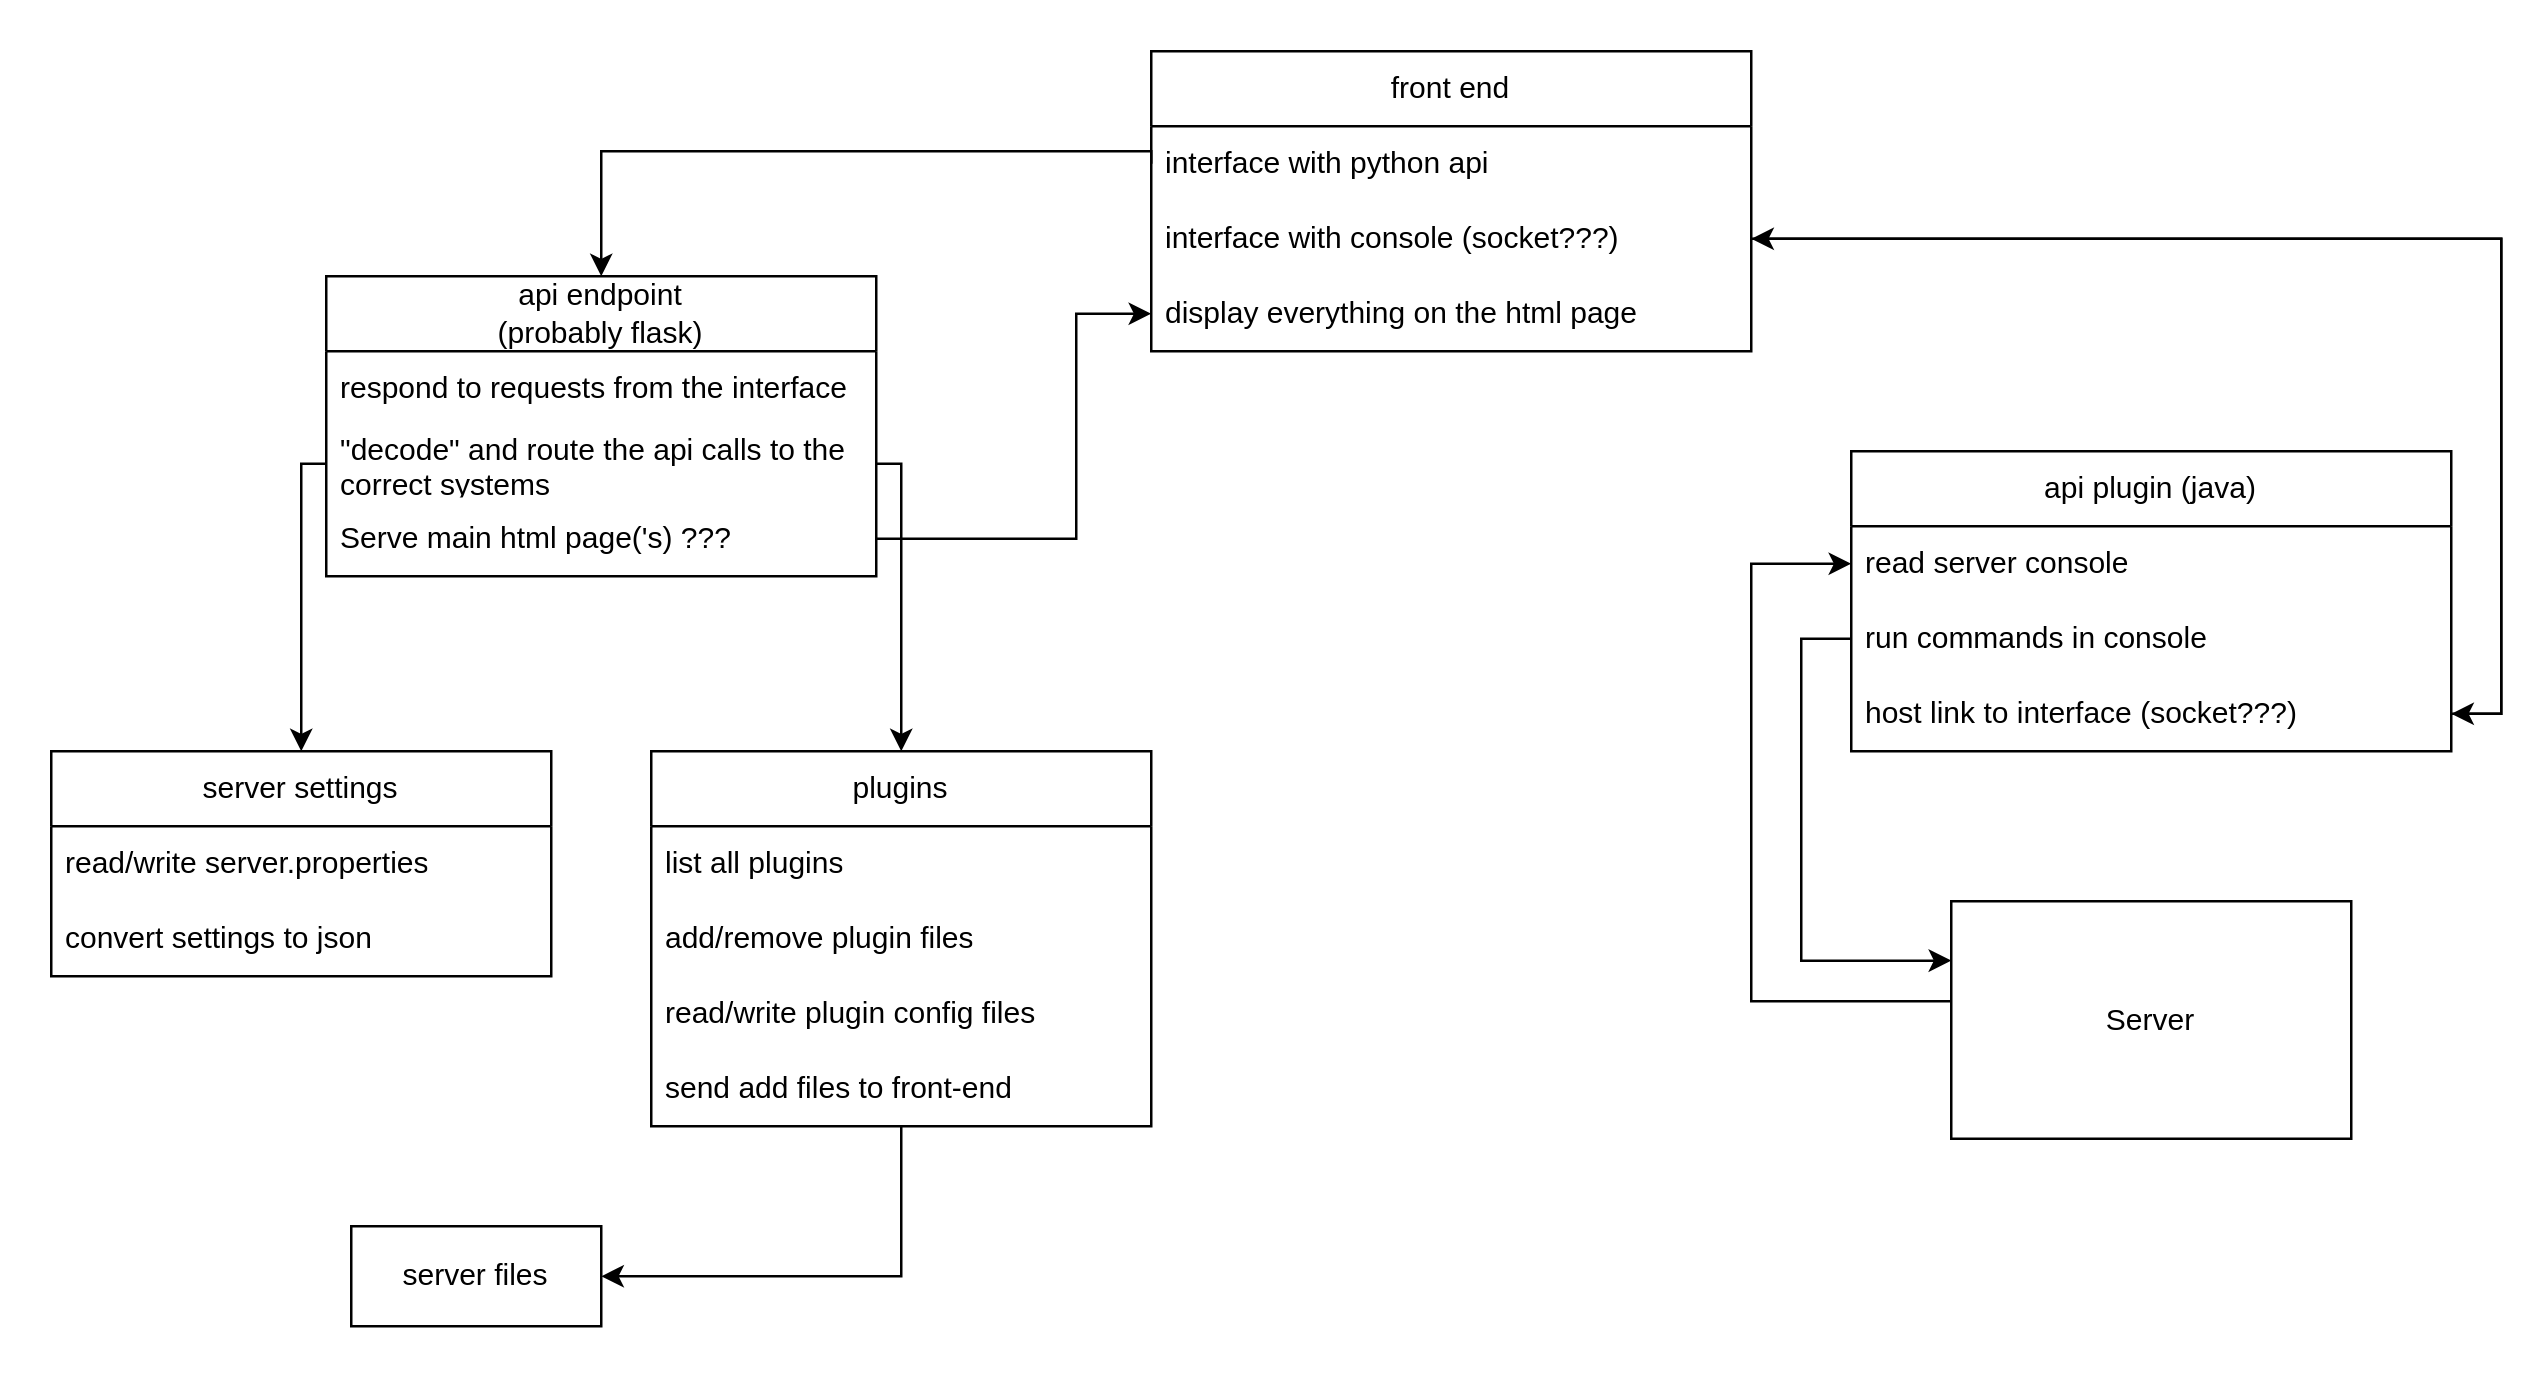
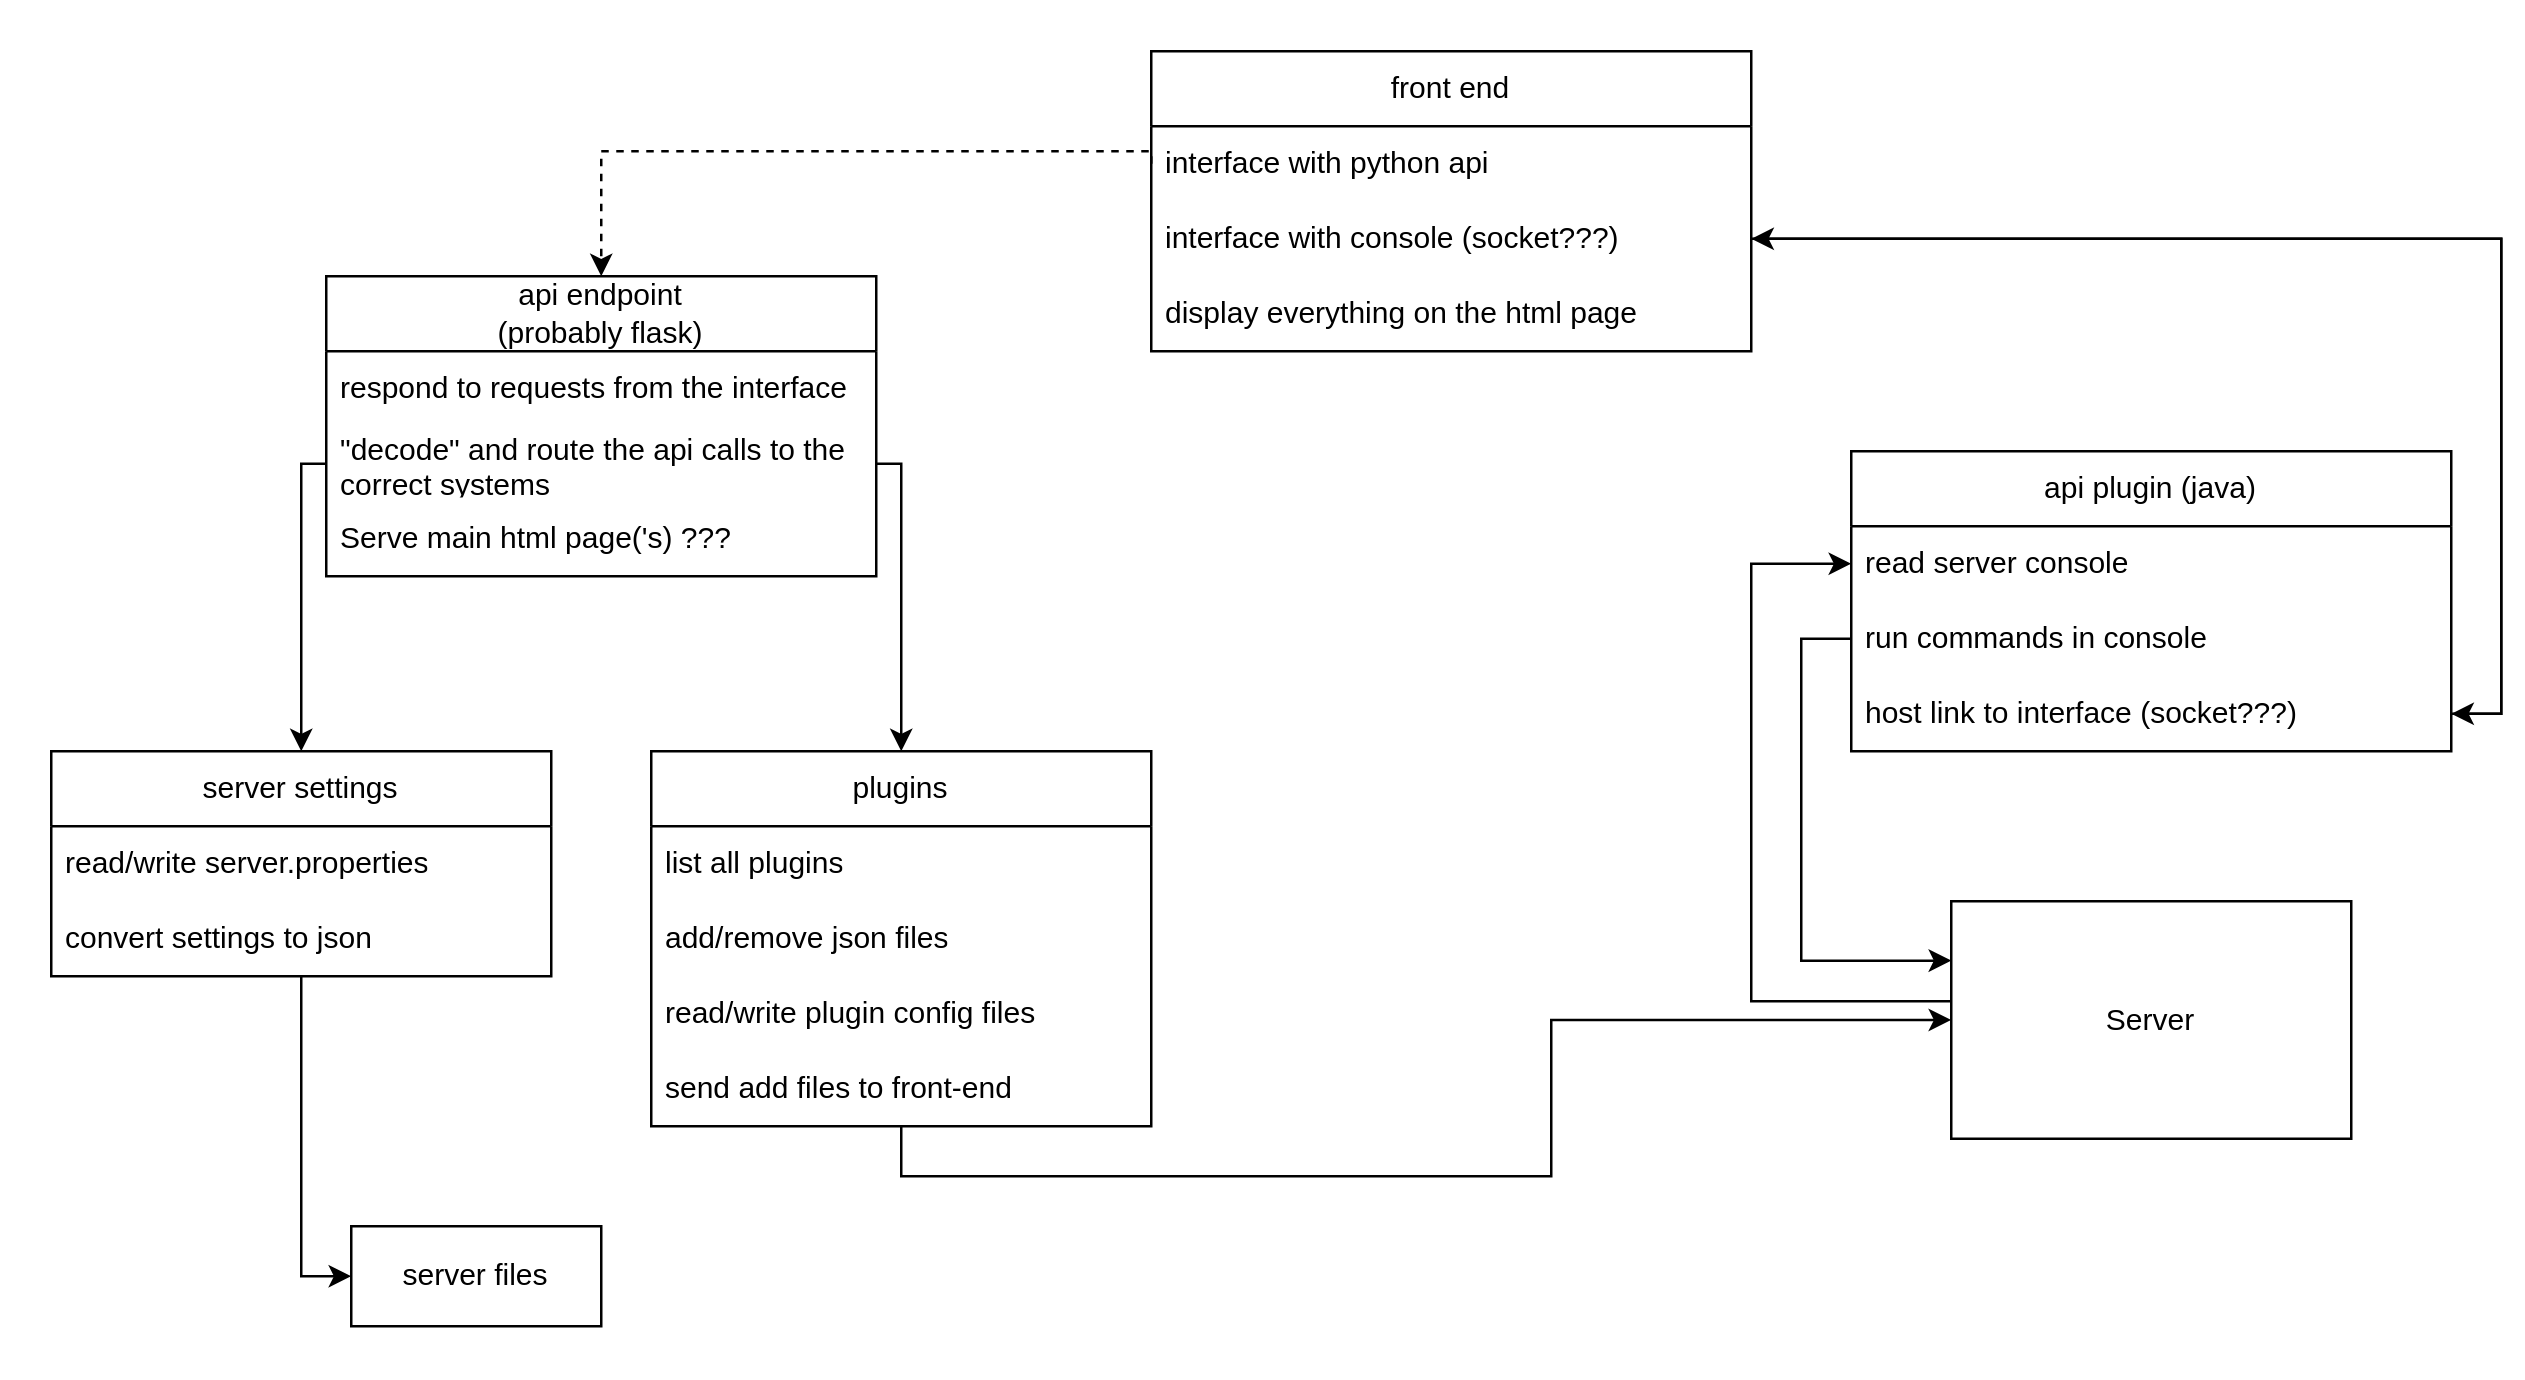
  <mxCell id="0" />
  <mxCell id="1" parent="0" />
  <mxCell id="2" value="api endpoint&lt;br&gt;(probably flask)" style="swimlane;fontStyle=0;childLayout=stackLayout;horizontal=1;startSize=30;horizontalStack=0;resizeParent=1;resizeParentMax=0;resizeLast=0;collapsible=1;marginBottom=0;whiteSpace=wrap;html=1;" vertex="1" parent="1"><mxGeometry x="130" y="110" width="220" height="120" as="geometry" /></mxCell>
  <mxCell id="3" value="respond to requests from the interface " style="text;strokeColor=none;fillColor=none;align=left;verticalAlign=middle;spacingLeft=4;spacingRight=4;overflow=hidden;points=[[0,0.5],[1,0.5]];portConstraint=eastwest;rotatable=0;whiteSpace=wrap;html=1;" vertex="1" parent="2"><mxGeometry y="30" width="220" height="30" as="geometry" /></mxCell>
  <mxCell id="4" value="&quot;decode&quot; and route the api calls to the correct systems" style="text;strokeColor=none;fillColor=none;align=left;verticalAlign=middle;spacingLeft=4;spacingRight=4;overflow=hidden;points=[[0,0.5],[1,0.5]];portConstraint=eastwest;rotatable=0;whiteSpace=wrap;html=1;" vertex="1" parent="2"><mxGeometry y="60" width="220" height="30" as="geometry" /></mxCell>
  <mxCell id="5" value="Serve main html page('s) ???" style="text;strokeColor=none;fillColor=none;align=left;verticalAlign=middle;spacingLeft=4;spacingRight=4;overflow=hidden;points=[[0,0.5],[1,0.5]];portConstraint=eastwest;rotatable=0;whiteSpace=wrap;html=1;" vertex="1" parent="2"><mxGeometry y="90" width="220" height="30" as="geometry" /></mxCell>
+ <mxCell id="6" style="edgeStyle=orthogonalEdgeStyle;rounded=0;orthogonalLoop=1;jettySize=auto;html=1;exitX=0.5;exitY=1;exitDx=0;exitDy=0;entryX=0;entryY=0.5;entryDx=0;entryDy=0;" edge="1" parent="1" source="7" target="33"><mxGeometry relative="1" as="geometry" /></mxCell>
  <mxCell id="7" value="server settings" style="swimlane;fontStyle=0;childLayout=stackLayout;horizontal=1;startSize=30;horizontalStack=0;resizeParent=1;resizeParentMax=0;resizeLast=0;collapsible=1;marginBottom=0;whiteSpace=wrap;html=1;" vertex="1" parent="1"><mxGeometry x="20" y="300" width="200" height="90" as="geometry" /></mxCell>
  <mxCell id="8" value="read/write server.properties" style="text;strokeColor=none;fillColor=none;align=left;verticalAlign=middle;spacingLeft=4;spacingRight=4;overflow=hidden;points=[[0,0.5],[1,0.5]];portConstraint=eastwest;rotatable=0;whiteSpace=wrap;html=1;" vertex="1" parent="7"><mxGeometry y="30" width="200" height="30" as="geometry" /></mxCell>
  <mxCell id="9" value="convert settings to json" style="text;strokeColor=none;fillColor=none;align=left;verticalAlign=middle;spacingLeft=4;spacingRight=4;overflow=hidden;points=[[0,0.5],[1,0.5]];portConstraint=eastwest;rotatable=0;whiteSpace=wrap;html=1;" vertex="1" parent="7"><mxGeometry y="60" width="200" height="30" as="geometry" /></mxCell>
- <mxCell id="10" style="edgeStyle=orthogonalEdgeStyle;rounded=0;orthogonalLoop=1;jettySize=auto;html=1;exitX=0.5;exitY=1;exitDx=0;exitDy=0;entryX=1;entryY=0.5;entryDx=0;entryDy=0;" edge="1" parent="1" source="11" target="33"><mxGeometry relative="1" as="geometry" /></mxCell>
+ <mxCell id="10" style="edgeStyle=orthogonalEdgeStyle;rounded=0;orthogonalLoop=1;jettySize=auto;html=1;exitX=0.5;exitY=1;exitDx=0;exitDy=0;" edge="1" parent="1" source="11" target="25"><mxGeometry relative="1" as="geometry" /></mxCell>
  <mxCell id="11" value="plugins" style="swimlane;fontStyle=0;childLayout=stackLayout;horizontal=1;startSize=30;horizontalStack=0;resizeParent=1;resizeParentMax=0;resizeLast=0;collapsible=1;marginBottom=0;whiteSpace=wrap;html=1;" vertex="1" parent="1"><mxGeometry x="260" y="300" width="200" height="150" as="geometry" /></mxCell>
  <mxCell id="12" value="list all plugins" style="text;strokeColor=none;fillColor=none;align=left;verticalAlign=middle;spacingLeft=4;spacingRight=4;overflow=hidden;points=[[0,0.5],[1,0.5]];portConstraint=eastwest;rotatable=0;whiteSpace=wrap;html=1;" vertex="1" parent="11"><mxGeometry y="30" width="200" height="30" as="geometry" /></mxCell>
- <mxCell id="13" value="add/remove plugin files" style="text;strokeColor=none;fillColor=none;align=left;verticalAlign=middle;spacingLeft=4;spacingRight=4;overflow=hidden;points=[[0,0.5],[1,0.5]];portConstraint=eastwest;rotatable=0;whiteSpace=wrap;html=1;" vertex="1" parent="11"><mxGeometry y="60" width="200" height="30" as="geometry" /></mxCell>
+ <mxCell id="13" value="add/remove json files" style="text;strokeColor=none;fillColor=none;align=left;verticalAlign=middle;spacingLeft=4;spacingRight=4;overflow=hidden;points=[[0,0.5],[1,0.5]];portConstraint=eastwest;rotatable=0;whiteSpace=wrap;html=1;" vertex="1" parent="11"><mxGeometry y="60" width="200" height="30" as="geometry" /></mxCell>
  <mxCell id="14" value="read/write plugin config files" style="text;strokeColor=none;fillColor=none;align=left;verticalAlign=middle;spacingLeft=4;spacingRight=4;overflow=hidden;points=[[0,0.5],[1,0.5]];portConstraint=eastwest;rotatable=0;whiteSpace=wrap;html=1;" vertex="1" parent="11"><mxGeometry y="90" width="200" height="30" as="geometry" /></mxCell>
  <mxCell id="15" value="send add files to front-end" style="text;strokeColor=none;fillColor=none;align=left;verticalAlign=middle;spacingLeft=4;spacingRight=4;overflow=hidden;points=[[0,0.5],[1,0.5]];portConstraint=eastwest;rotatable=0;whiteSpace=wrap;html=1;" vertex="1" parent="11"><mxGeometry y="120" width="200" height="30" as="geometry" /></mxCell>
  <mxCell id="16" value="front end " style="swimlane;fontStyle=0;childLayout=stackLayout;horizontal=1;startSize=30;horizontalStack=0;resizeParent=1;resizeParentMax=0;resizeLast=0;collapsible=1;marginBottom=0;whiteSpace=wrap;html=1;" vertex="1" parent="1"><mxGeometry x="460" y="20" width="240" height="120" as="geometry" /></mxCell>
  <mxCell id="17" value="interface with python api" style="text;strokeColor=none;fillColor=none;align=left;verticalAlign=middle;spacingLeft=4;spacingRight=4;overflow=hidden;points=[[0,0.5],[1,0.5]];portConstraint=eastwest;rotatable=0;whiteSpace=wrap;html=1;" vertex="1" parent="16"><mxGeometry y="30" width="240" height="30" as="geometry" /></mxCell>
  <mxCell id="18" value="interface with console (socket???)" style="text;strokeColor=none;fillColor=none;align=left;verticalAlign=middle;spacingLeft=4;spacingRight=4;overflow=hidden;points=[[0,0.5],[1,0.5]];portConstraint=eastwest;rotatable=0;whiteSpace=wrap;html=1;" vertex="1" parent="16"><mxGeometry y="60" width="240" height="30" as="geometry" /></mxCell>
  <mxCell id="19" value="display everything on the html page" style="text;strokeColor=none;fillColor=none;align=left;verticalAlign=middle;spacingLeft=4;spacingRight=4;overflow=hidden;points=[[0,0.5],[1,0.5]];portConstraint=eastwest;rotatable=0;whiteSpace=wrap;html=1;" vertex="1" parent="16"><mxGeometry y="90" width="240" height="30" as="geometry" /></mxCell>
  <mxCell id="20" value="api plugin (java)" style="swimlane;fontStyle=0;childLayout=stackLayout;horizontal=1;startSize=30;horizontalStack=0;resizeParent=1;resizeParentMax=0;resizeLast=0;collapsible=1;marginBottom=0;whiteSpace=wrap;html=1;" vertex="1" parent="1"><mxGeometry x="740" y="180" width="240" height="120" as="geometry" /></mxCell>
  <mxCell id="21" value="read server console " style="text;strokeColor=none;fillColor=none;align=left;verticalAlign=middle;spacingLeft=4;spacingRight=4;overflow=hidden;points=[[0,0.5],[1,0.5]];portConstraint=eastwest;rotatable=0;whiteSpace=wrap;html=1;" vertex="1" parent="20"><mxGeometry y="30" width="240" height="30" as="geometry" /></mxCell>
  <mxCell id="22" value="run commands in console" style="text;strokeColor=none;fillColor=none;align=left;verticalAlign=middle;spacingLeft=4;spacingRight=4;overflow=hidden;points=[[0,0.5],[1,0.5]];portConstraint=eastwest;rotatable=0;whiteSpace=wrap;html=1;" vertex="1" parent="20"><mxGeometry y="60" width="240" height="30" as="geometry" /></mxCell>
  <mxCell id="23" value="host link to interface (socket???)" style="text;strokeColor=none;fillColor=none;align=left;verticalAlign=middle;spacingLeft=4;spacingRight=4;overflow=hidden;points=[[0,0.5],[1,0.5]];portConstraint=eastwest;rotatable=0;whiteSpace=wrap;html=1;" vertex="1" parent="20"><mxGeometry y="90" width="240" height="30" as="geometry" /></mxCell>
  <mxCell id="24" style="edgeStyle=orthogonalEdgeStyle;rounded=0;orthogonalLoop=1;jettySize=auto;html=1;exitX=0;exitY=0.25;exitDx=0;exitDy=0;entryX=0;entryY=0.5;entryDx=0;entryDy=0;" edge="1" parent="1" source="25" target="21"><mxGeometry relative="1" as="geometry"><Array as="points"><mxPoint x="780" y="400" /><mxPoint x="700" y="400" /><mxPoint x="700" y="225" /></Array></mxGeometry></mxCell>
  <mxCell id="25" value="Server" style="rounded=0;whiteSpace=wrap;html=1;" vertex="1" parent="1"><mxGeometry x="780" y="360" width="160" height="95" as="geometry" /></mxCell>
  <mxCell id="26" style="edgeStyle=orthogonalEdgeStyle;rounded=0;orthogonalLoop=1;jettySize=auto;html=1;exitX=0;exitY=0.5;exitDx=0;exitDy=0;entryX=0;entryY=0.25;entryDx=0;entryDy=0;" edge="1" parent="1" source="22" target="25"><mxGeometry relative="1" as="geometry" /></mxCell>
  <mxCell id="27" style="edgeStyle=orthogonalEdgeStyle;rounded=0;orthogonalLoop=1;jettySize=auto;html=1;exitX=1;exitY=0.5;exitDx=0;exitDy=0;entryX=1;entryY=0.5;entryDx=0;entryDy=0;" edge="1" parent="1" source="23" target="18"><mxGeometry relative="1" as="geometry" /></mxCell>
  <mxCell id="28" style="edgeStyle=orthogonalEdgeStyle;rounded=0;orthogonalLoop=1;jettySize=auto;html=1;exitX=1;exitY=0.5;exitDx=0;exitDy=0;entryX=1;entryY=0.5;entryDx=0;entryDy=0;" edge="1" parent="1" source="18" target="23"><mxGeometry relative="1" as="geometry" /></mxCell>
- <mxCell id="29" style="edgeStyle=orthogonalEdgeStyle;rounded=0;orthogonalLoop=1;jettySize=auto;html=1;exitX=0;exitY=0.5;exitDx=0;exitDy=0;entryX=0.5;entryY=0;entryDx=0;entryDy=0;" edge="1" parent="1" source="17" target="2"><mxGeometry relative="1" as="geometry"><Array as="points"><mxPoint x="460" y="60" /><mxPoint x="240" y="60" /></Array></mxGeometry></mxCell>
- <mxCell id="30" style="edgeStyle=orthogonalEdgeStyle;rounded=0;orthogonalLoop=1;jettySize=auto;html=1;exitX=1;exitY=0.5;exitDx=0;exitDy=0;entryX=0;entryY=0.5;entryDx=0;entryDy=0;" edge="1" parent="1" source="5" target="19"><mxGeometry relative="1" as="geometry"><Array as="points"><mxPoint x="430" y="215" /><mxPoint x="430" y="125" /></Array></mxGeometry></mxCell>
+ <mxCell id="29" style="edgeStyle=orthogonalEdgeStyle;rounded=0;orthogonalLoop=1;jettySize=auto;html=1;exitX=0;exitY=0.5;exitDx=0;exitDy=0;entryX=0.5;entryY=0;entryDx=0;entryDy=0;dashed=1;" edge="1" parent="1" source="17" target="2"><mxGeometry relative="1" as="geometry"><Array as="points"><mxPoint x="460" y="60" /><mxPoint x="240" y="60" /></Array></mxGeometry></mxCell>
  <mxCell id="31" style="edgeStyle=orthogonalEdgeStyle;rounded=0;orthogonalLoop=1;jettySize=auto;html=1;exitX=0;exitY=0.5;exitDx=0;exitDy=0;entryX=0.5;entryY=0;entryDx=0;entryDy=0;" edge="1" parent="1" source="4" target="7"><mxGeometry relative="1" as="geometry"><Array as="points"><mxPoint x="120" y="185" /></Array></mxGeometry></mxCell>
  <mxCell id="32" style="edgeStyle=orthogonalEdgeStyle;rounded=0;orthogonalLoop=1;jettySize=auto;html=1;exitX=1;exitY=0.5;exitDx=0;exitDy=0;entryX=0.5;entryY=0;entryDx=0;entryDy=0;" edge="1" parent="1" source="4" target="11"><mxGeometry relative="1" as="geometry"><Array as="points"><mxPoint x="360" y="185" /></Array></mxGeometry></mxCell>
  <mxCell id="33" value="server files" style="rounded=0;whiteSpace=wrap;html=1;" vertex="1" parent="1"><mxGeometry x="140" y="490" width="100" height="40" as="geometry" /></mxCell>
